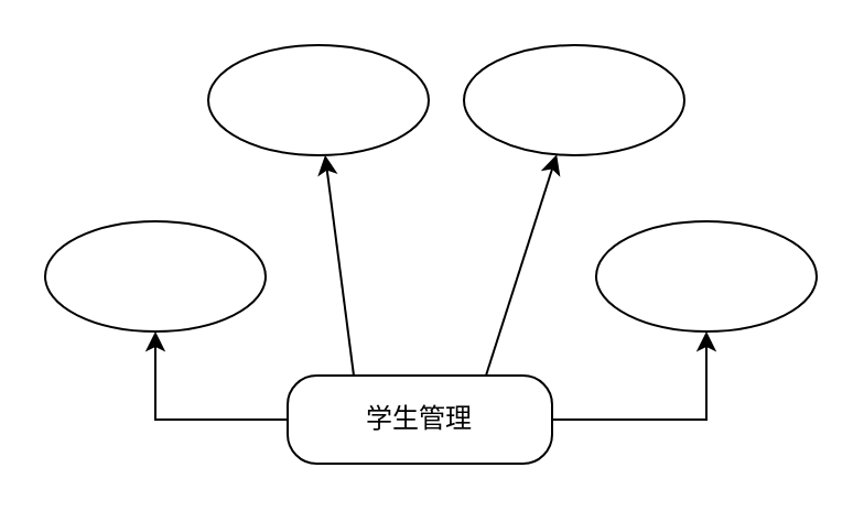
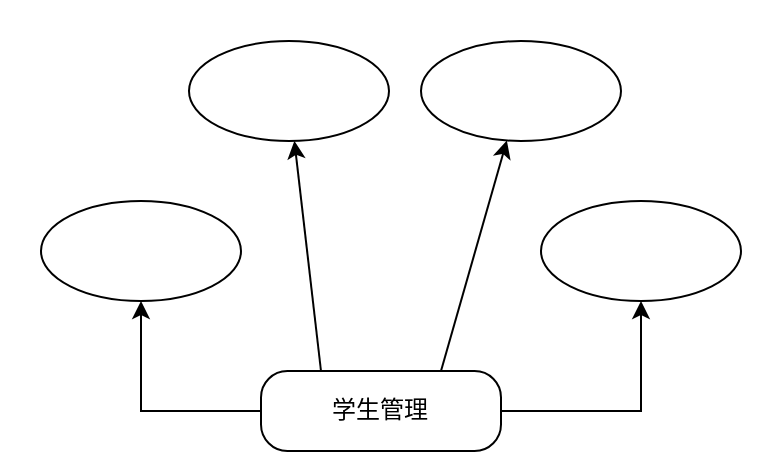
  <mxCell id="0" />
  <mxCell id="1" parent="0" />
  <mxCell id="2" value="" style="edgeStyle=orthogonalEdgeStyle;rounded=0;orthogonalLoop=1;jettySize=auto;html=1;" edge="1" parent="1" source="6" target="7"><mxGeometry relative="1" as="geometry" /></mxCell>
  <mxCell id="3" style="edgeStyle=orthogonalEdgeStyle;rounded=0;orthogonalLoop=1;jettySize=auto;html=1;exitX=1;exitY=0.5;exitDx=0;exitDy=0;entryX=0.5;entryY=1;entryDx=0;entryDy=0;" edge="1" parent="1" source="6" target="10"><mxGeometry relative="1" as="geometry" /></mxCell>
  <mxCell id="4" style="rounded=0;orthogonalLoop=1;jettySize=auto;html=1;exitX=0.25;exitY=0;exitDx=0;exitDy=0;" edge="1" parent="1" source="6" target="8"><mxGeometry relative="1" as="geometry" /></mxCell>
  <mxCell id="5" style="rounded=0;orthogonalLoop=1;jettySize=auto;html=1;exitX=0.75;exitY=0;exitDx=0;exitDy=0;" edge="1" parent="1" source="6" target="9"><mxGeometry relative="1" as="geometry" /></mxCell>
- <mxCell id="6" value="学生管理" style="rounded=1;arcSize=33;whiteSpace=wrap;html=1;align=center;" vertex="1" parent="1"><mxGeometry x="130" y="170" width="120" height="40" as="geometry" /></mxCell>
+ <mxCell id="6" value="学生管理" style="rounded=1;arcSize=33;whiteSpace=wrap;html=1;align=center;" vertex="1" parent="1"><mxGeometry x="130" y="185" width="120" height="40" as="geometry" /></mxCell>
  <mxCell id="7" value="" style="ellipse;whiteSpace=wrap;html=1;rounded=1;arcSize=33;" vertex="1" parent="1"><mxGeometry x="20" y="100" width="100" height="50" as="geometry" /></mxCell>
  <mxCell id="8" value="" style="ellipse;whiteSpace=wrap;html=1;rounded=1;arcSize=33;" vertex="1" parent="1"><mxGeometry x="94" y="20" width="100" height="50" as="geometry" /></mxCell>
  <mxCell id="9" value="" style="ellipse;whiteSpace=wrap;html=1;rounded=1;arcSize=33;" vertex="1" parent="1"><mxGeometry x="210" y="20" width="100" height="50" as="geometry" /></mxCell>
  <mxCell id="10" value="" style="ellipse;whiteSpace=wrap;html=1;rounded=1;arcSize=33;" vertex="1" parent="1"><mxGeometry x="270" y="100" width="100" height="50" as="geometry" /></mxCell>
  <mxCell id="11" style="edgeStyle=none;rounded=0;orthogonalLoop=1;jettySize=auto;html=1;exitX=0.5;exitY=0;exitDx=0;exitDy=0;" edge="1" parent="1" source="8" target="8"><mxGeometry relative="1" as="geometry" /></mxCell>
